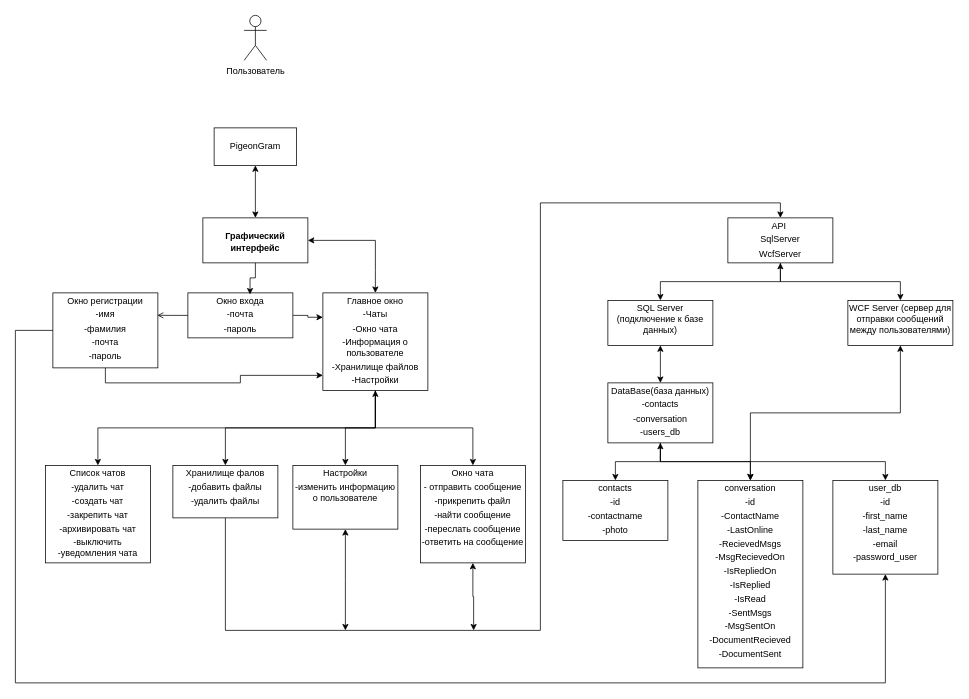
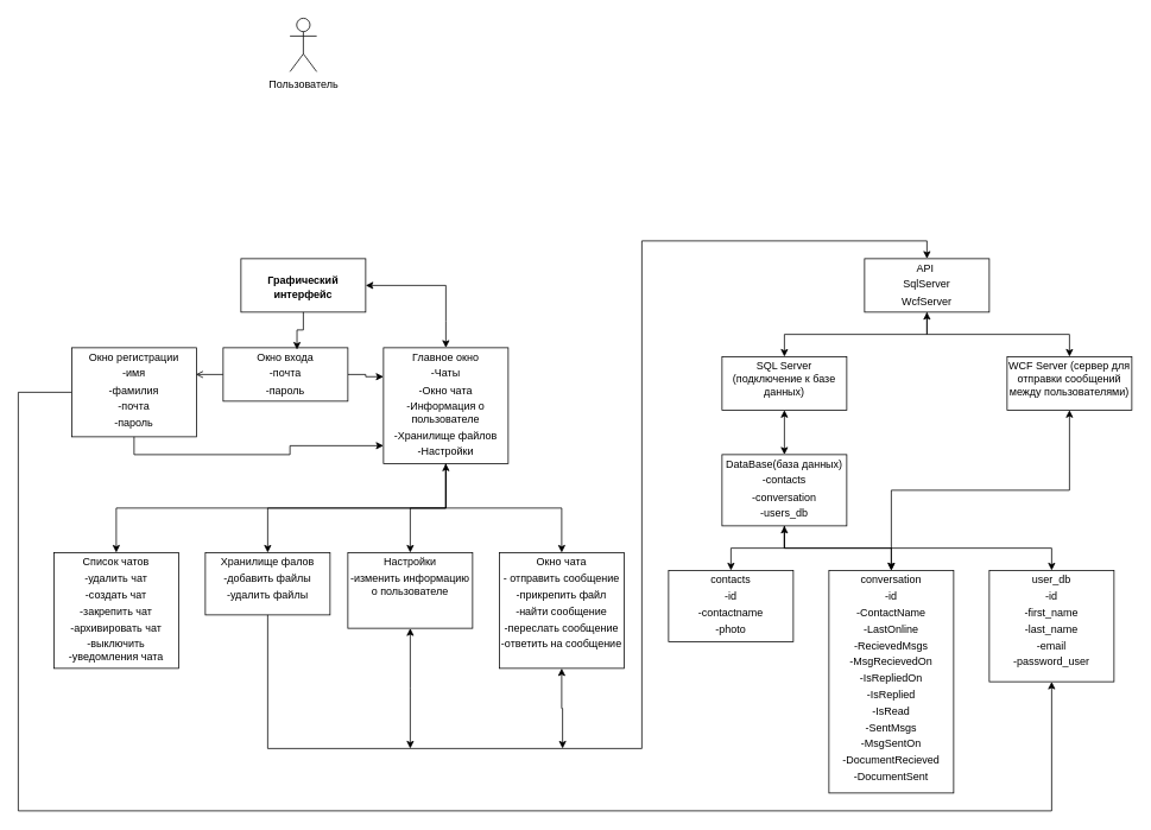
  <mxCell id="0" />
  <mxCell id="1" parent="0" />
- <mxCell id="2" style="edgeStyle=orthogonalEdgeStyle;rounded=0;orthogonalLoop=1;jettySize=auto;html=1;exitX=0.5;exitY=1;exitDx=0;exitDy=0;entryX=0.5;entryY=0;entryDx=0;entryDy=0;startArrow=classic;" edge="1" parent="1" source="3" target="4"><mxGeometry relative="1" as="geometry" /></mxCell>
- <mxCell id="3" value="PigeonGram" style="html=1;whiteSpace=wrap;" vertex="1" parent="1"><mxGeometry x="285" y="170" width="110" height="50" as="geometry" /></mxCell>
  <mxCell id="4" value="&lt;p style=&quot;margin:0px;margin-top:4px;text-align:center;&quot;&gt;&lt;br&gt;&lt;b&gt;Графический интерфейс&lt;/b&gt;&lt;/p&gt;" style="verticalAlign=top;align=left;overflow=fill;html=1;whiteSpace=wrap;" vertex="1" parent="1"><mxGeometry x="270" y="290" width="140" height="60" as="geometry" /></mxCell>
  <mxCell id="5" style="edgeStyle=orthogonalEdgeStyle;rounded=0;orthogonalLoop=1;jettySize=auto;html=1;exitX=0.5;exitY=1;exitDx=0;exitDy=0;entryX=0.5;entryY=0;entryDx=0;entryDy=0;" edge="1" parent="1" source="7" target="9"><mxGeometry relative="1" as="geometry" /></mxCell>
  <mxCell id="6" style="edgeStyle=orthogonalEdgeStyle;rounded=0;orthogonalLoop=1;jettySize=auto;html=1;exitX=0.5;exitY=1;exitDx=0;exitDy=0;startArrow=classic;" edge="1" parent="1" source="7" target="11"><mxGeometry relative="1" as="geometry" /></mxCell>
  <mxCell id="7" value="&lt;p style=&quot;margin:0px;margin-top:4px;text-align:center;&quot;&gt;API&amp;nbsp;&lt;/p&gt;&lt;p style=&quot;margin:0px;margin-top:4px;text-align:center;&quot;&gt;SqlServer&lt;/p&gt;&lt;p style=&quot;margin:0px;margin-top:4px;text-align:center;&quot;&gt;WcfServer&lt;/p&gt;" style="verticalAlign=top;align=left;overflow=fill;html=1;whiteSpace=wrap;" vertex="1" parent="1"><mxGeometry x="970" y="290" width="140" height="60" as="geometry" /></mxCell>
  <mxCell id="8" style="edgeStyle=orthogonalEdgeStyle;rounded=0;orthogonalLoop=1;jettySize=auto;html=1;exitX=0.5;exitY=1;exitDx=0;exitDy=0;entryX=0.5;entryY=0;entryDx=0;entryDy=0;startArrow=classic;" edge="1" parent="1" source="9" target="15"><mxGeometry relative="1" as="geometry" /></mxCell>
  <mxCell id="9" value="&lt;p style=&quot;margin:0px;margin-top:4px;text-align:center;&quot;&gt;SQL Server (подключение к базе данных)&lt;/p&gt;" style="verticalAlign=top;align=left;overflow=fill;html=1;whiteSpace=wrap;" vertex="1" parent="1"><mxGeometry x="810" y="400" width="140" height="60" as="geometry" /></mxCell>
  <mxCell id="10" style="edgeStyle=orthogonalEdgeStyle;rounded=0;orthogonalLoop=1;jettySize=auto;html=1;exitX=0.5;exitY=1;exitDx=0;exitDy=0;entryX=0.5;entryY=0;entryDx=0;entryDy=0;startArrow=classic;" edge="1" parent="1" source="11" target="34"><mxGeometry relative="1" as="geometry" /></mxCell>
  <mxCell id="11" value="&lt;p style=&quot;margin:0px;margin-top:4px;text-align:center;&quot;&gt;WCF Server (сервер для отправки сообщений между пользователями)&lt;/p&gt;" style="verticalAlign=top;align=left;overflow=fill;html=1;whiteSpace=wrap;" vertex="1" parent="1"><mxGeometry x="1130" y="400" width="140" height="60" as="geometry" /></mxCell>
  <mxCell id="12" style="edgeStyle=orthogonalEdgeStyle;rounded=0;orthogonalLoop=1;jettySize=auto;html=1;exitX=0.5;exitY=1;exitDx=0;exitDy=0;entryX=0.5;entryY=0;entryDx=0;entryDy=0;" edge="1" parent="1" source="15" target="33"><mxGeometry relative="1" as="geometry" /></mxCell>
  <mxCell id="13" style="edgeStyle=orthogonalEdgeStyle;rounded=0;orthogonalLoop=1;jettySize=auto;html=1;exitX=0.5;exitY=1;exitDx=0;exitDy=0;entryX=0.5;entryY=0;entryDx=0;entryDy=0;" edge="1" parent="1" source="15" target="34"><mxGeometry relative="1" as="geometry" /></mxCell>
  <mxCell id="14" style="edgeStyle=orthogonalEdgeStyle;rounded=0;orthogonalLoop=1;jettySize=auto;html=1;exitX=0.5;exitY=1;exitDx=0;exitDy=0;entryX=0.5;entryY=0;entryDx=0;entryDy=0;startArrow=classic;" edge="1" parent="1" source="15" target="35"><mxGeometry relative="1" as="geometry" /></mxCell>
  <mxCell id="15" value="&lt;p style=&quot;margin:0px;margin-top:4px;text-align:center;&quot;&gt;DataBase(база данных)&lt;/p&gt;&lt;p style=&quot;margin:0px;margin-top:4px;text-align:center;&quot;&gt;-contacts&lt;/p&gt;&lt;p style=&quot;margin:0px;margin-top:4px;text-align:center;&quot;&gt;-conversation&lt;/p&gt;&lt;p style=&quot;margin:0px;margin-top:4px;text-align:center;&quot;&gt;-users_db&lt;/p&gt;&lt;p style=&quot;margin:0px;margin-top:4px;text-align:center;&quot;&gt;&lt;br&gt;&lt;/p&gt;" style="verticalAlign=top;align=left;overflow=fill;html=1;whiteSpace=wrap;" vertex="1" parent="1"><mxGeometry x="810" y="510" width="140" height="80" as="geometry" /></mxCell>
  <mxCell id="16" style="edgeStyle=orthogonalEdgeStyle;rounded=0;orthogonalLoop=1;jettySize=auto;html=1;exitX=0;exitY=0.5;exitDx=0;exitDy=0;entryX=0.995;entryY=0.299;entryDx=0;entryDy=0;entryPerimeter=0;endArrow=open;" edge="1" parent="1" source="18" target="20"><mxGeometry relative="1" as="geometry" /></mxCell>
  <mxCell id="17" style="edgeStyle=orthogonalEdgeStyle;rounded=0;orthogonalLoop=1;jettySize=auto;html=1;exitX=1;exitY=0.5;exitDx=0;exitDy=0;entryX=0;entryY=0.25;entryDx=0;entryDy=0;" edge="1" parent="1" source="18" target="25"><mxGeometry relative="1" as="geometry" /></mxCell>
  <mxCell id="18" value="&lt;p style=&quot;margin:0px;margin-top:4px;text-align:center;&quot;&gt;Окно входа&lt;/p&gt;&lt;p style=&quot;margin:0px;margin-top:4px;text-align:center;&quot;&gt;-почта&lt;/p&gt;&lt;p style=&quot;margin:0px;margin-top:4px;text-align:center;&quot;&gt;-пароль&lt;/p&gt;" style="verticalAlign=top;align=left;overflow=fill;html=1;whiteSpace=wrap;" vertex="1" parent="1"><mxGeometry x="250" y="390" width="140" height="60" as="geometry" /></mxCell>
  <mxCell id="19" style="edgeStyle=orthogonalEdgeStyle;rounded=0;orthogonalLoop=1;jettySize=auto;html=1;exitX=0;exitY=0.5;exitDx=0;exitDy=0;entryX=0.5;entryY=1;entryDx=0;entryDy=0;" edge="1" parent="1" source="20" target="35"><mxGeometry relative="1" as="geometry"><mxPoint x="1180" y="780" as="targetPoint" /><Array as="points"><mxPoint x="20" y="440" /><mxPoint x="20" y="910" /><mxPoint x="1180" y="910" /></Array></mxGeometry></mxCell>
- <mxCell id="20" value="&lt;p style=&quot;margin:0px;margin-top:4px;text-align:center;&quot;&gt;Окно регистрации&lt;/p&gt;&lt;p style=&quot;margin:0px;margin-top:4px;text-align:center;&quot;&gt;-имя&lt;/p&gt;&lt;p style=&quot;margin:0px;margin-top:4px;text-align:center;&quot;&gt;-фамилия&lt;/p&gt;&lt;p style=&quot;margin:0px;margin-top:4px;text-align:center;&quot;&gt;-почта&lt;/p&gt;&lt;p style=&quot;margin:0px;margin-top:4px;text-align:center;&quot;&gt;-пароль&lt;/p&gt;" style="verticalAlign=top;align=left;overflow=fill;html=1;whiteSpace=wrap;" vertex="1" parent="1"><mxGeometry x="70" y="390" width="140" height="100" as="geometry" /></mxCell>
+ <mxCell id="20" value="&lt;p style=&quot;margin:0px;margin-top:4px;text-align:center;&quot;&gt;Окно регистрации&lt;/p&gt;&lt;p style=&quot;margin:0px;margin-top:4px;text-align:center;&quot;&gt;-имя&lt;/p&gt;&lt;p style=&quot;margin:0px;margin-top:4px;text-align:center;&quot;&gt;-фамилия&lt;/p&gt;&lt;p style=&quot;margin:0px;margin-top:4px;text-align:center;&quot;&gt;-почта&lt;/p&gt;&lt;p style=&quot;margin:0px;margin-top:4px;text-align:center;&quot;&gt;-пароль&lt;/p&gt;" style="verticalAlign=top;align=left;overflow=fill;html=1;whiteSpace=wrap;" vertex="1" parent="1"><mxGeometry x="80" y="390" width="140" height="100" as="geometry" /></mxCell>
  <mxCell id="21" style="edgeStyle=orthogonalEdgeStyle;rounded=0;orthogonalLoop=1;jettySize=auto;html=1;exitX=0.5;exitY=1;exitDx=0;exitDy=0;entryX=0.5;entryY=0;entryDx=0;entryDy=0;" edge="1" parent="1" source="25" target="26"><mxGeometry relative="1" as="geometry" /></mxCell>
  <mxCell id="22" style="edgeStyle=orthogonalEdgeStyle;rounded=0;orthogonalLoop=1;jettySize=auto;html=1;exitX=0.5;exitY=1;exitDx=0;exitDy=0;entryX=0.5;entryY=0;entryDx=0;entryDy=0;" edge="1" parent="1" source="25" target="27"><mxGeometry relative="1" as="geometry" /></mxCell>
  <mxCell id="23" style="edgeStyle=orthogonalEdgeStyle;rounded=0;orthogonalLoop=1;jettySize=auto;html=1;exitX=0.5;exitY=1;exitDx=0;exitDy=0;entryX=0.5;entryY=0;entryDx=0;entryDy=0;" edge="1" parent="1" source="25" target="29"><mxGeometry relative="1" as="geometry" /></mxCell>
  <mxCell id="24" style="edgeStyle=orthogonalEdgeStyle;rounded=0;orthogonalLoop=1;jettySize=auto;html=1;exitX=0.5;exitY=1;exitDx=0;exitDy=0;entryX=0.5;entryY=0;entryDx=0;entryDy=0;startArrow=classic;" edge="1" parent="1" source="25" target="32"><mxGeometry relative="1" as="geometry" /></mxCell>
  <mxCell id="25" value="&lt;p style=&quot;margin:0px;margin-top:4px;text-align:center;&quot;&gt;Главное окно&lt;/p&gt;&lt;p style=&quot;margin:0px;margin-top:4px;text-align:center;&quot;&gt;-Чаты&lt;/p&gt;&lt;p style=&quot;margin:0px;margin-top:4px;text-align:center;&quot;&gt;-Окно чата&lt;/p&gt;&lt;p style=&quot;margin:0px;margin-top:4px;text-align:center;&quot;&gt;-Информация о пользователе&lt;/p&gt;&lt;p style=&quot;margin:0px;margin-top:4px;text-align:center;&quot;&gt;-Хранилище файлов&lt;/p&gt;&lt;p style=&quot;margin:0px;margin-top:4px;text-align:center;&quot;&gt;-Настройки&lt;/p&gt;" style="verticalAlign=top;align=left;overflow=fill;html=1;whiteSpace=wrap;" vertex="1" parent="1"><mxGeometry x="430" y="390" width="140" height="130" as="geometry" /></mxCell>
  <mxCell id="26" value="&lt;p style=&quot;margin:0px;margin-top:4px;text-align:center;&quot;&gt;Список чатов&lt;/p&gt;&lt;p style=&quot;margin:0px;margin-top:4px;text-align:center;&quot;&gt;-удалить чат&lt;/p&gt;&lt;p style=&quot;margin:0px;margin-top:4px;text-align:center;&quot;&gt;-создать чат&lt;/p&gt;&lt;p style=&quot;margin:0px;margin-top:4px;text-align:center;&quot;&gt;-закрепить чат&lt;/p&gt;&lt;p style=&quot;margin:0px;margin-top:4px;text-align:center;&quot;&gt;-архивировать чат&lt;/p&gt;&lt;p style=&quot;margin:0px;margin-top:4px;text-align:center;&quot;&gt;-выключить -уведомления чата&lt;/p&gt;" style="verticalAlign=top;align=left;overflow=fill;html=1;whiteSpace=wrap;" vertex="1" parent="1"><mxGeometry x="60" y="620" width="140" height="130" as="geometry" /></mxCell>
  <mxCell id="27" value="&lt;p style=&quot;margin:0px;margin-top:4px;text-align:center;&quot;&gt;Хранилище фалов&lt;/p&gt;&lt;p style=&quot;margin:0px;margin-top:4px;text-align:center;&quot;&gt;-добавить файлы&lt;/p&gt;&lt;p style=&quot;margin:0px;margin-top:4px;text-align:center;&quot;&gt;-удалить файлы&lt;/p&gt;" style="verticalAlign=top;align=left;overflow=fill;html=1;whiteSpace=wrap;" vertex="1" parent="1"><mxGeometry x="230" y="620" width="140" height="70" as="geometry" /></mxCell>
  <mxCell id="28" style="edgeStyle=orthogonalEdgeStyle;rounded=0;orthogonalLoop=1;jettySize=auto;html=1;exitX=0.5;exitY=1;exitDx=0;exitDy=0;startArrow=classic;" edge="1" parent="1" source="29"><mxGeometry relative="1" as="geometry"><mxPoint x="460" y="840" as="targetPoint" /></mxGeometry></mxCell>
  <mxCell id="29" value="&lt;p style=&quot;margin:0px;margin-top:4px;text-align:center;&quot;&gt;Настройки&lt;/p&gt;&lt;p style=&quot;margin:0px;margin-top:4px;text-align:center;&quot;&gt;-изменить информацию о пользователе&lt;/p&gt;" style="verticalAlign=top;align=left;overflow=fill;html=1;whiteSpace=wrap;" vertex="1" parent="1"><mxGeometry x="390" y="620" width="140" height="85" as="geometry" /></mxCell>
  <mxCell id="30" style="edgeStyle=orthogonalEdgeStyle;rounded=0;orthogonalLoop=1;jettySize=auto;html=1;entryX=0.5;entryY=0;entryDx=0;entryDy=0;exitX=0.5;exitY=1;exitDx=0;exitDy=0;" edge="1" parent="1" source="27" target="7"><mxGeometry relative="1" as="geometry"><mxPoint x="500" y="840" as="sourcePoint" /><Array as="points"><mxPoint x="300" y="840" /><mxPoint x="720" y="840" /><mxPoint x="720" y="270" /><mxPoint x="1040" y="270" /></Array></mxGeometry></mxCell>
  <mxCell id="31" style="edgeStyle=orthogonalEdgeStyle;rounded=0;orthogonalLoop=1;jettySize=auto;html=1;exitX=0.5;exitY=1;exitDx=0;exitDy=0;startArrow=classic;" edge="1" parent="1" source="32"><mxGeometry relative="1" as="geometry"><mxPoint x="631" y="840" as="targetPoint" /><Array as="points"><mxPoint x="630" y="795" /><mxPoint x="631" y="795" /></Array></mxGeometry></mxCell>
  <mxCell id="32" value="&lt;p style=&quot;margin:0px;margin-top:4px;text-align:center;&quot;&gt;Окно чата&lt;/p&gt;&lt;p style=&quot;margin:0px;margin-top:4px;text-align:center;&quot;&gt;- отправить сообщение&lt;/p&gt;&lt;p style=&quot;margin:0px;margin-top:4px;text-align:center;&quot;&gt;-прикрепить файл&lt;/p&gt;&lt;p style=&quot;margin:0px;margin-top:4px;text-align:center;&quot;&gt;-найти сообщение&lt;/p&gt;&lt;p style=&quot;margin:0px;margin-top:4px;text-align:center;&quot;&gt;-переслать сообщение&lt;/p&gt;&lt;p style=&quot;margin:0px;margin-top:4px;text-align:center;&quot;&gt;-ответить на сообщение&lt;/p&gt;" style="verticalAlign=top;align=left;overflow=fill;html=1;whiteSpace=wrap;" vertex="1" parent="1"><mxGeometry x="560" y="620" width="140" height="130" as="geometry" /></mxCell>
  <mxCell id="33" value="&lt;p style=&quot;margin:0px;margin-top:4px;text-align:center;&quot;&gt;contacts&lt;/p&gt;&lt;p style=&quot;margin:0px;margin-top:4px;text-align:center;&quot;&gt;-id&lt;/p&gt;&lt;p style=&quot;margin:0px;margin-top:4px;text-align:center;&quot;&gt;-contactname&lt;/p&gt;&lt;p style=&quot;margin:0px;margin-top:4px;text-align:center;&quot;&gt;-photo&lt;/p&gt;" style="verticalAlign=top;align=left;overflow=fill;html=1;whiteSpace=wrap;" vertex="1" parent="1"><mxGeometry x="750" y="640" width="140" height="80" as="geometry" /></mxCell>
  <mxCell id="34" value="&lt;p style=&quot;margin:0px;margin-top:4px;text-align:center;&quot;&gt;conversation&lt;/p&gt;&lt;p style=&quot;margin:0px;margin-top:4px;text-align:center;&quot;&gt;-id&lt;/p&gt;&lt;p style=&quot;margin:0px;margin-top:4px;text-align:center;&quot;&gt;-ContactName&lt;/p&gt;&lt;p style=&quot;margin:0px;margin-top:4px;text-align:center;&quot;&gt;-LastOnline&lt;/p&gt;&lt;p style=&quot;margin:0px;margin-top:4px;text-align:center;&quot;&gt;-RecievedMsgs&lt;/p&gt;&lt;p style=&quot;margin:0px;margin-top:4px;text-align:center;&quot;&gt;-MsgRecievedOn&lt;/p&gt;&lt;p style=&quot;margin:0px;margin-top:4px;text-align:center;&quot;&gt;-IsRepliedOn&lt;/p&gt;&lt;p style=&quot;margin:0px;margin-top:4px;text-align:center;&quot;&gt;-IsReplied&lt;/p&gt;&lt;p style=&quot;margin:0px;margin-top:4px;text-align:center;&quot;&gt;-IsRead&lt;/p&gt;&lt;p style=&quot;margin:0px;margin-top:4px;text-align:center;&quot;&gt;-SentMsgs&lt;/p&gt;&lt;p style=&quot;margin:0px;margin-top:4px;text-align:center;&quot;&gt;-MsgSentOn&lt;/p&gt;&lt;p style=&quot;margin:0px;margin-top:4px;text-align:center;&quot;&gt;-DocumentRecieved&lt;/p&gt;&lt;p style=&quot;margin:0px;margin-top:4px;text-align:center;&quot;&gt;-DocumentSent&lt;/p&gt;" style="verticalAlign=top;align=left;overflow=fill;html=1;whiteSpace=wrap;" vertex="1" parent="1"><mxGeometry x="930" y="640" width="140" height="250" as="geometry" /></mxCell>
  <mxCell id="35" value="&lt;p style=&quot;margin:0px;margin-top:4px;text-align:center;&quot;&gt;user_db&lt;/p&gt;&lt;p style=&quot;margin:0px;margin-top:4px;text-align:center;&quot;&gt;-id&lt;/p&gt;&lt;p style=&quot;margin:0px;margin-top:4px;text-align:center;&quot;&gt;-first_name&lt;/p&gt;&lt;p style=&quot;margin:0px;margin-top:4px;text-align:center;&quot;&gt;-last_name&lt;/p&gt;&lt;p style=&quot;margin:0px;margin-top:4px;text-align:center;&quot;&gt;-email&lt;/p&gt;&lt;p style=&quot;margin:0px;margin-top:4px;text-align:center;&quot;&gt;-password_user&lt;/p&gt;" style="verticalAlign=top;align=left;overflow=fill;html=1;whiteSpace=wrap;" vertex="1" parent="1"><mxGeometry x="1110" y="640" width="140" height="125" as="geometry" /></mxCell>
  <mxCell id="36" style="edgeStyle=orthogonalEdgeStyle;rounded=0;orthogonalLoop=1;jettySize=auto;html=1;exitX=0.5;exitY=1;exitDx=0;exitDy=0;entryX=0.592;entryY=0.035;entryDx=0;entryDy=0;entryPerimeter=0;" edge="1" parent="1" source="4" target="18"><mxGeometry relative="1" as="geometry" /></mxCell>
  <mxCell id="37" style="edgeStyle=orthogonalEdgeStyle;rounded=0;orthogonalLoop=1;jettySize=auto;html=1;exitX=0.5;exitY=1;exitDx=0;exitDy=0;entryX=0;entryY=0.846;entryDx=0;entryDy=0;entryPerimeter=0;" edge="1" parent="1" source="20" target="25"><mxGeometry relative="1" as="geometry" /></mxCell>
  <mxCell id="38" value="Пользователь&lt;div&gt;&lt;br/&gt;&lt;/div&gt;" style="shape=umlActor;verticalLabelPosition=bottom;verticalAlign=top;html=1;" vertex="1" parent="1"><mxGeometry x="325" y="20" width="30" height="60" as="geometry" /></mxCell>
  <mxCell id="39" value="" style="endArrow=classic;startArrow=classic;html=1;rounded=0;entryX=1;entryY=0.5;entryDx=0;entryDy=0;exitX=0.5;exitY=0;exitDx=0;exitDy=0;" edge="1" parent="1" source="25" target="4"><mxGeometry width="50" height="50" relative="1" as="geometry"><mxPoint x="490" y="390" as="sourcePoint" /><mxPoint x="540" y="350" as="targetPoint" /><Array as="points"><mxPoint x="500" y="360" /><mxPoint x="500" y="320" /></Array></mxGeometry></mxCell>
